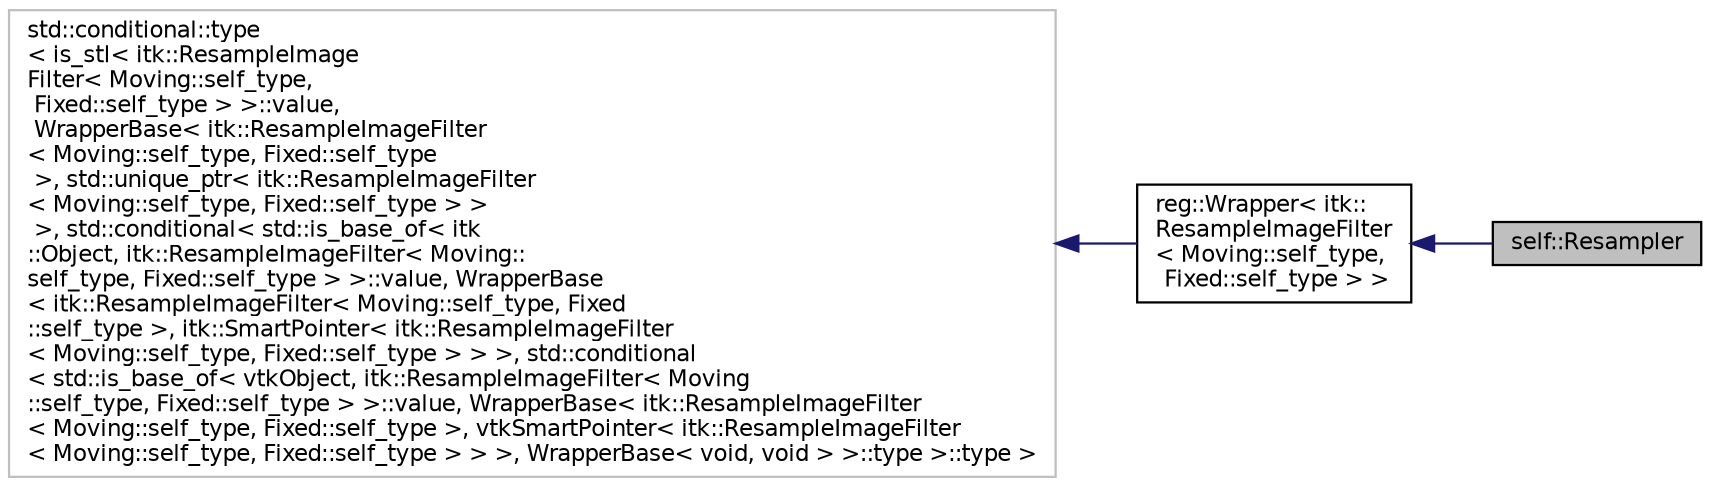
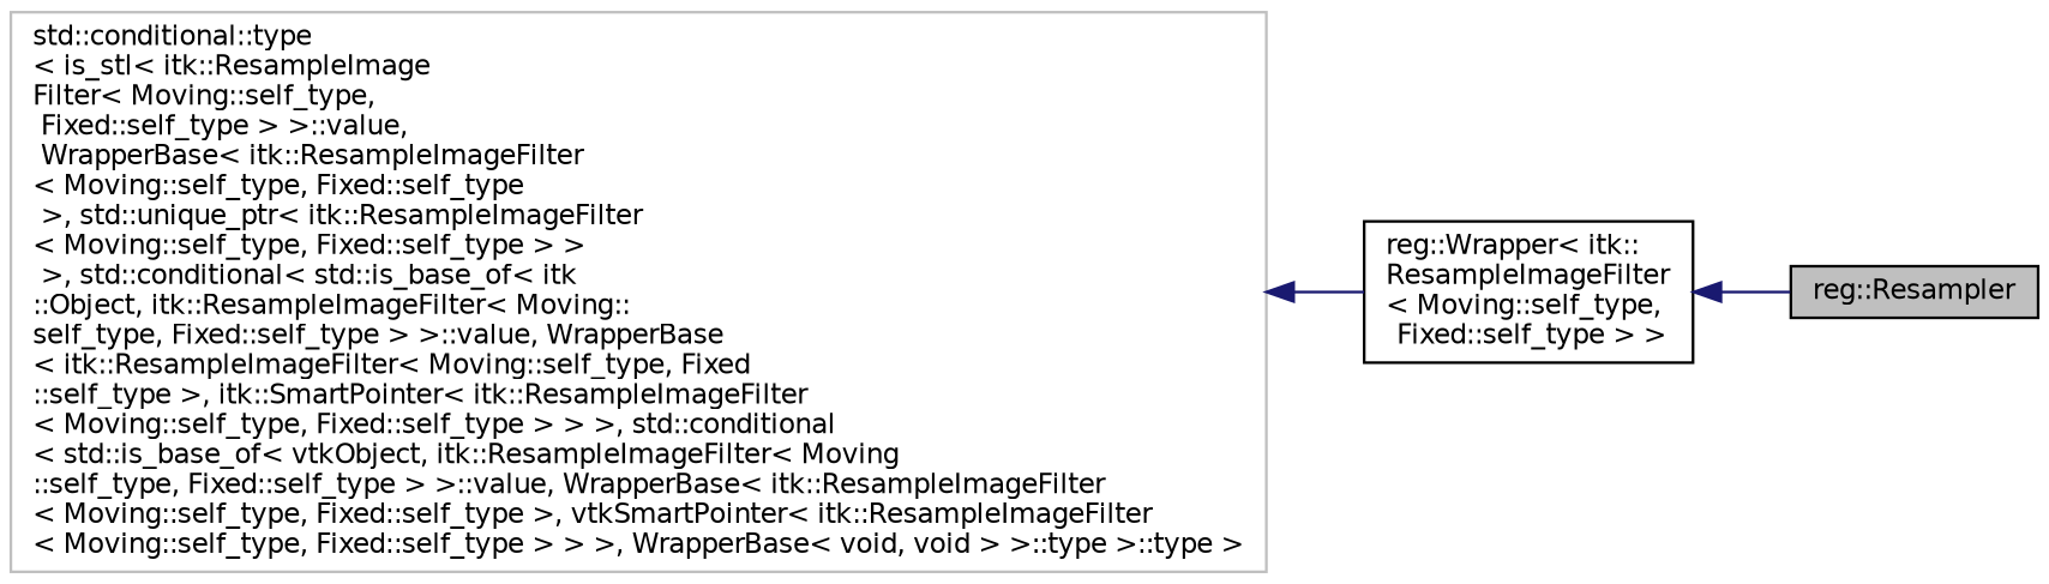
  digraph {
    rankdir=LR
    node [color=black fillcolor=white fontname=Helvetica fontsize=10 shape=record style=filled]
    edge [color=midnightblue dir=back fontname=Helvetica fontsize=10 labelfontname=Helvetica labelfontsize=10 style=solid]
-   n1 [fillcolor=grey75 fontcolor=black height=0.2 label="self::Resampler" width=0.4]
+   n1 [fillcolor=grey75 fontcolor=black height=0.2 label="reg::Resampler" width=0.4]
    n2 [height=0.2 label="reg::Wrapper\< itk::\lResampleImageFilter\l\< Moving::self_type,\l Fixed::self_type \> \>" width=0.4]
    n3 [color=grey75 height=0.2 label="std::conditional::type\l\< is_stl\< itk::ResampleImage\lFilter\< Moving::self_type,\l Fixed::self_type \> \>::value,\l WrapperBase\< itk::ResampleImageFilter\l\< Moving::self_type, Fixed::self_type\l \>, std::unique_ptr\< itk::ResampleImageFilter\l\< Moving::self_type, Fixed::self_type \> \>\l \>, std::conditional\< std::is_base_of\< itk\l::Object, itk::ResampleImageFilter\< Moving::\lself_type, Fixed::self_type \> \>::value, WrapperBase\l\< itk::ResampleImageFilter\< Moving::self_type, Fixed\l::self_type \>, itk::SmartPointer\< itk::ResampleImageFilter\l\< Moving::self_type, Fixed::self_type \> \> \>, std::conditional\l\< std::is_base_of\< vtkObject, itk::ResampleImageFilter\< Moving\l::self_type, Fixed::self_type \> \>::value, WrapperBase\< itk::ResampleImageFilter\l\< Moving::self_type, Fixed::self_type \>, vtkSmartPointer\< itk::ResampleImageFilter\l\< Moving::self_type, Fixed::self_type \> \> \>, WrapperBase\< void, void \> \>::type \>::type \>" width=0.4]
    n2 -> n1
    n3 -> n2
  }
